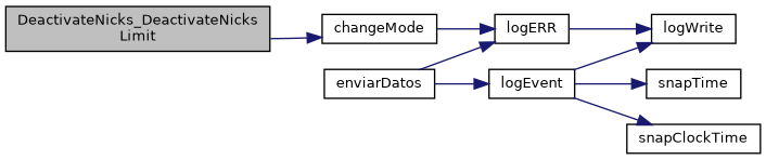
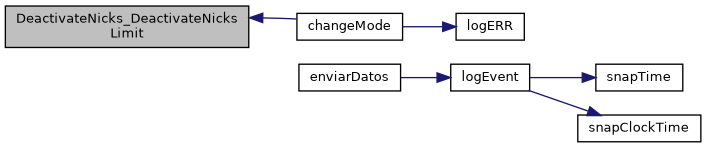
  digraph {
    rankdir=LR
    node [color=black fillcolor=white fontname=Helvetica fontsize=10 shape=record style=filled]
    edge [color=midnightblue fontname=Helvetica fontsize=10 labelfontname=Helvetica labelfontsize=10 style=solid]
    n1 [fillcolor=grey75 fontcolor=black height=0.2 label="DeactivateNicks_DeactivateNicks\lLimit" width=0.4]
    n2 [height=0.2 label=changeMode width=0.4]
    n3 [height=0.2 label=logERR width=0.4]
    n4 [height=0.2 label=enviarDatos width=0.4]
    n5 [height=0.2 label=logEvent width=0.4]
-   n6 [height=0.2 label=logWrite width=0.4]
    n7 [height=0.2 label=snapTime width=0.4]
    n8 [height=0.2 label=snapClockTime width=0.4]
-   n1 -> n2
+   n2 -> n1
    n2 -> n3
-   n3 -> n6
-   n4 -> n3
    n4 -> n5
-   n5 -> n6
    n5 -> n7
    n5 -> n8
  }
